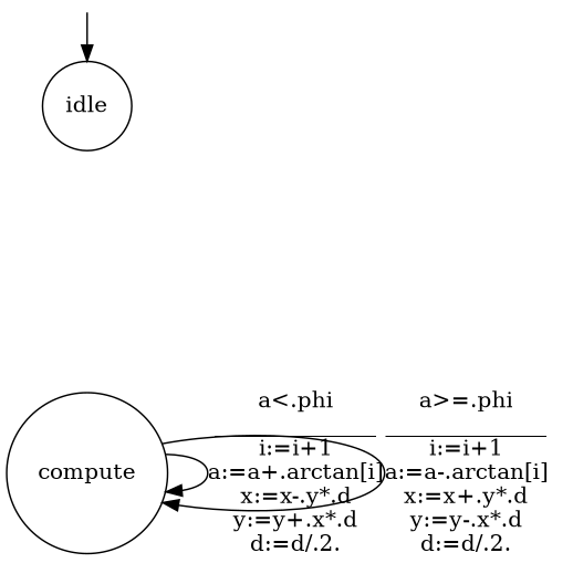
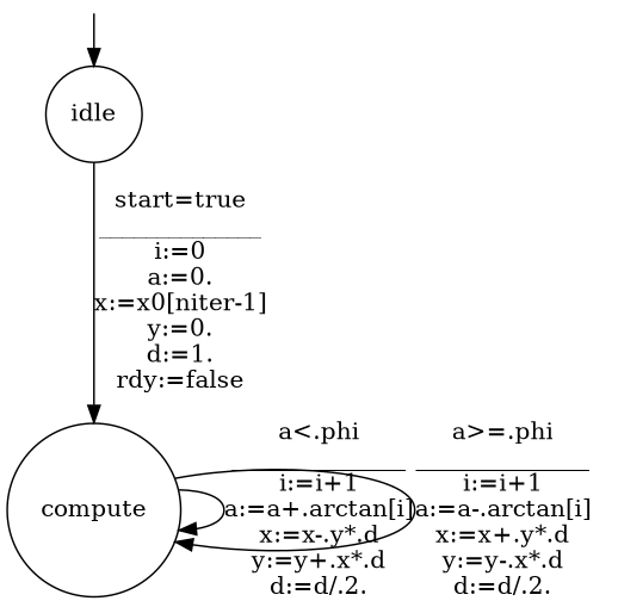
  digraph {
    fontsize=14
    mindist=1.0
    nodesep=0.350000
    rankdir=UD
    ranksep=0.400000
    node [shape=circle style=solid]
    _ini [shape=point style=invis]
    n2 [label=idle]
    n3 [label=compute]
    _ini -> n2
+   n2 -> n3 [label="start=true\n______________\ni:=0\na:=0.\nx:=x0[niter-1]\ny:=0.\nd:=1.\nrdy:=false"]
    n3 -> n3 [label="a<.phi\n_______________\ni:=i+1\na:=a+.arctan[i]\nx:=x-.y*.d\ny:=y+.x*.d\nd:=d/.2."]
    n3 -> n3 [label="a>=.phi\n_______________\ni:=i+1\na:=a-.arctan[i]\nx:=x+.y*.d\ny:=y-.x*.d\nd:=d/.2."]
  }
